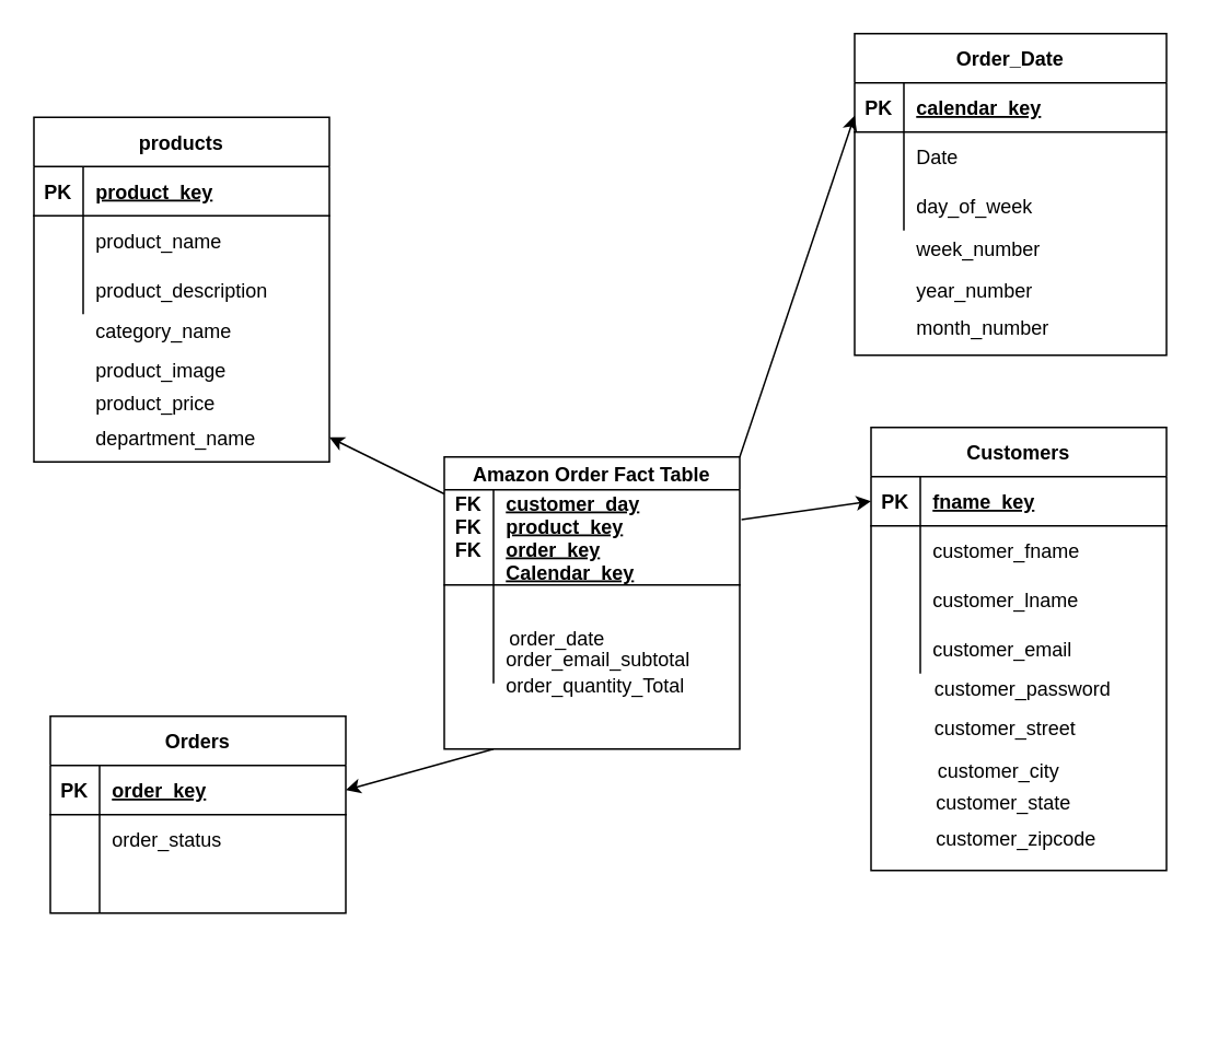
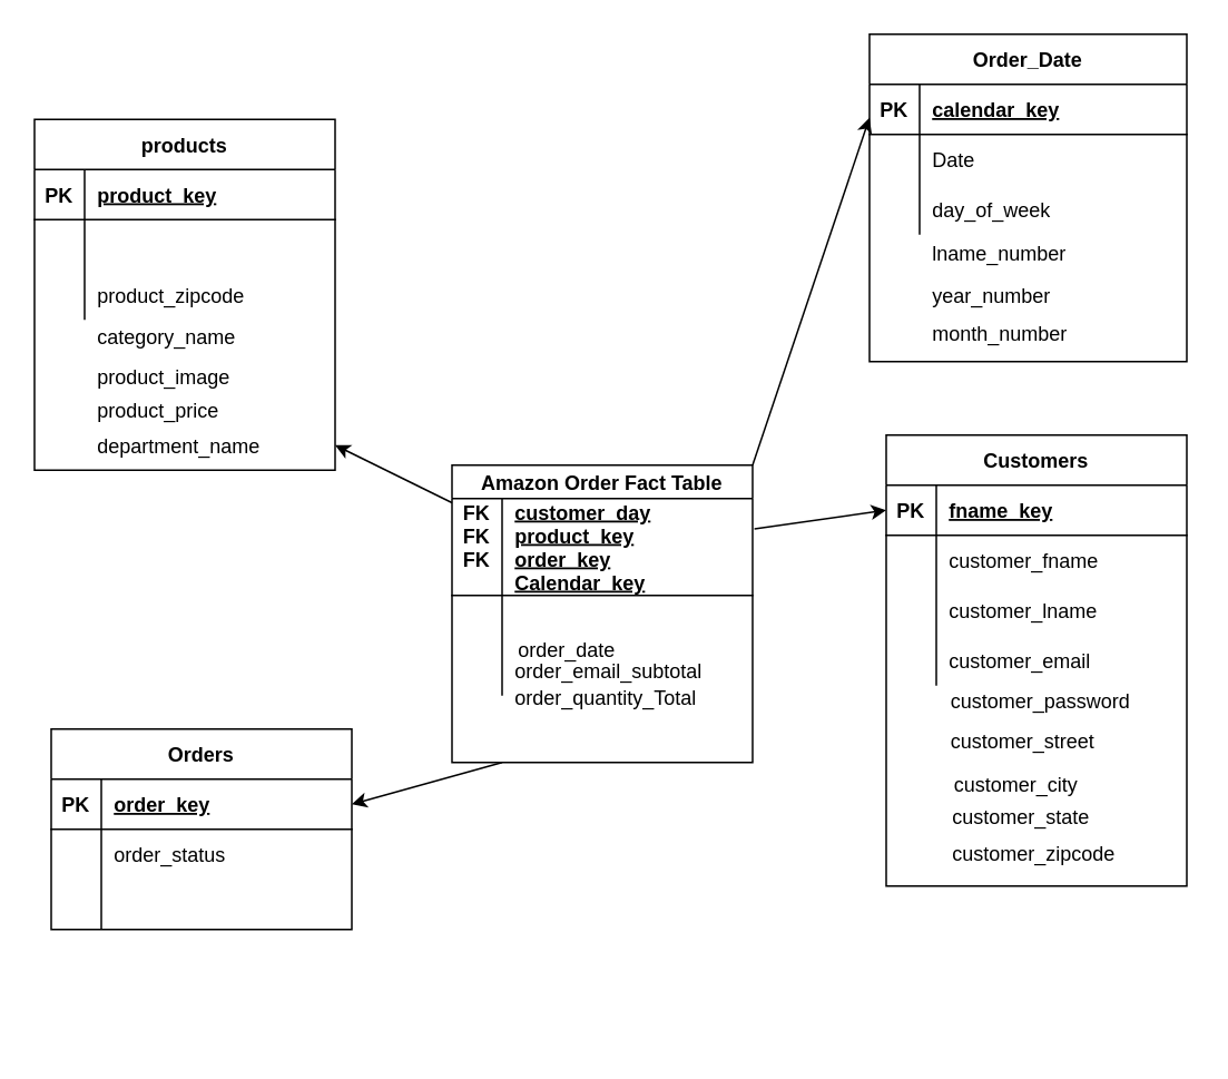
  <mxCell id="0" />
  <mxCell id="1" parent="0" />
  <mxCell id="2" value="Customers" style="shape=table;startSize=30;container=1;collapsible=1;childLayout=tableLayout;fixedRows=1;rowLines=0;fontStyle=1;align=center;resizeLast=1;" parent="1" vertex="1"><mxGeometry x="530" y="260" width="180" height="270" as="geometry" /></mxCell>
  <mxCell id="3" value="" style="shape=partialRectangle;collapsible=0;dropTarget=0;pointerEvents=0;fillColor=none;top=0;left=0;bottom=1;right=0;points=[[0,0.5],[1,0.5]];portConstraint=eastwest;" parent="2" vertex="1"><mxGeometry y="30" width="180" height="30" as="geometry" /></mxCell>
  <mxCell id="4" value="PK" style="shape=partialRectangle;connectable=0;fillColor=none;top=0;left=0;bottom=0;right=0;fontStyle=1;overflow=hidden;" parent="3" vertex="1"><mxGeometry width="30" height="30" as="geometry" /></mxCell>
  <mxCell id="5" value="fname_key" style="shape=partialRectangle;connectable=0;fillColor=none;top=0;left=0;bottom=0;right=0;align=left;spacingLeft=6;fontStyle=5;overflow=hidden;" parent="3" vertex="1"><mxGeometry x="30" width="150" height="30" as="geometry" /></mxCell>
  <mxCell id="6" value="" style="shape=partialRectangle;collapsible=0;dropTarget=0;pointerEvents=0;fillColor=none;top=0;left=0;bottom=0;right=0;points=[[0,0.5],[1,0.5]];portConstraint=eastwest;" parent="2" vertex="1"><mxGeometry y="60" width="180" height="30" as="geometry" /></mxCell>
  <mxCell id="7" value="" style="shape=partialRectangle;connectable=0;fillColor=none;top=0;left=0;bottom=0;right=0;editable=1;overflow=hidden;" parent="6" vertex="1"><mxGeometry width="30" height="30" as="geometry" /></mxCell>
  <mxCell id="8" value="customer_fname" style="shape=partialRectangle;connectable=0;fillColor=none;top=0;left=0;bottom=0;right=0;align=left;spacingLeft=6;overflow=hidden;" parent="6" vertex="1"><mxGeometry x="30" width="150" height="30" as="geometry" /></mxCell>
  <mxCell id="9" value="" style="shape=partialRectangle;collapsible=0;dropTarget=0;pointerEvents=0;fillColor=none;top=0;left=0;bottom=0;right=0;points=[[0,0.5],[1,0.5]];portConstraint=eastwest;" parent="2" vertex="1"><mxGeometry y="90" width="180" height="30" as="geometry" /></mxCell>
  <mxCell id="10" value="" style="shape=partialRectangle;connectable=0;fillColor=none;top=0;left=0;bottom=0;right=0;editable=1;overflow=hidden;" parent="9" vertex="1"><mxGeometry width="30" height="30" as="geometry" /></mxCell>
  <mxCell id="11" value="customer_lname" style="shape=partialRectangle;connectable=0;fillColor=none;top=0;left=0;bottom=0;right=0;align=left;spacingLeft=6;overflow=hidden;" parent="9" vertex="1"><mxGeometry x="30" width="150" height="30" as="geometry" /></mxCell>
  <mxCell id="12" value="" style="shape=partialRectangle;collapsible=0;dropTarget=0;pointerEvents=0;fillColor=none;top=0;left=0;bottom=0;right=0;points=[[0,0.5],[1,0.5]];portConstraint=eastwest;" parent="2" vertex="1"><mxGeometry y="120" width="180" height="30" as="geometry" /></mxCell>
  <mxCell id="13" value="" style="shape=partialRectangle;connectable=0;fillColor=none;top=0;left=0;bottom=0;right=0;editable=1;overflow=hidden;" parent="12" vertex="1"><mxGeometry width="30" height="30" as="geometry" /></mxCell>
  <mxCell id="14" value="customer_email" style="shape=partialRectangle;connectable=0;fillColor=none;top=0;left=0;bottom=0;right=0;align=left;spacingLeft=6;overflow=hidden;" parent="12" vertex="1"><mxGeometry x="30" width="150" height="30" as="geometry" /></mxCell>
  <mxCell id="15" value="customer_password" style="shape=partialRectangle;connectable=0;fillColor=none;top=0;left=0;bottom=0;right=0;align=left;spacingLeft=6;overflow=hidden;" parent="1" vertex="1"><mxGeometry x="561" y="404" width="150" height="30" as="geometry" /></mxCell>
  <mxCell id="16" value="customer_street" style="shape=partialRectangle;connectable=0;fillColor=none;top=0;left=0;bottom=0;right=0;align=left;spacingLeft=6;overflow=hidden;" parent="1" vertex="1"><mxGeometry x="561" y="428" width="150" height="30" as="geometry" /></mxCell>
  <mxCell id="17" value="customer_city" style="shape=partialRectangle;connectable=0;fillColor=none;top=0;left=0;bottom=0;right=0;align=left;spacingLeft=6;overflow=hidden;" parent="1" vertex="1"><mxGeometry x="563" y="454" width="150" height="30" as="geometry" /></mxCell>
  <mxCell id="18" value="customer_state" style="shape=partialRectangle;connectable=0;fillColor=none;top=0;left=0;bottom=0;right=0;align=left;spacingLeft=6;overflow=hidden;" parent="1" vertex="1"><mxGeometry x="562" y="473" width="150" height="30" as="geometry" /></mxCell>
  <mxCell id="19" value="customer_zipcode" style="shape=partialRectangle;connectable=0;fillColor=none;top=0;left=0;bottom=0;right=0;align=left;spacingLeft=6;overflow=hidden;" parent="1" vertex="1"><mxGeometry x="562" y="495" width="150" height="30" as="geometry" /></mxCell>
  <mxCell id="20" value="" style="shape=partialRectangle;collapsible=0;dropTarget=0;pointerEvents=0;fillColor=none;top=0;left=0;bottom=0;right=0;points=[[0,0.5],[1,0.5]];portConstraint=eastwest;" parent="1" vertex="1"><mxGeometry x="310" y="594" width="180" height="30" as="geometry" /></mxCell>
  <mxCell id="21" value="" style="shape=partialRectangle;connectable=0;fillColor=none;top=0;left=0;bottom=0;right=0;editable=1;overflow=hidden;" parent="20" vertex="1"><mxGeometry width="30" height="30" as="geometry" /></mxCell>
  <mxCell id="22" value="products" style="shape=table;startSize=30;container=1;collapsible=1;childLayout=tableLayout;fixedRows=1;rowLines=0;fontStyle=1;align=center;resizeLast=1;" parent="1" vertex="1"><mxGeometry x="20" y="71" width="180" height="210" as="geometry" /></mxCell>
  <mxCell id="23" value="" style="shape=partialRectangle;collapsible=0;dropTarget=0;pointerEvents=0;fillColor=none;top=0;left=0;bottom=1;right=0;points=[[0,0.5],[1,0.5]];portConstraint=eastwest;" parent="22" vertex="1"><mxGeometry y="30" width="180" height="30" as="geometry" /></mxCell>
  <mxCell id="24" value="PK" style="shape=partialRectangle;connectable=0;fillColor=none;top=0;left=0;bottom=0;right=0;fontStyle=1;overflow=hidden;" parent="23" vertex="1"><mxGeometry width="30" height="30" as="geometry" /></mxCell>
  <mxCell id="25" value="product_key" style="shape=partialRectangle;connectable=0;fillColor=none;top=0;left=0;bottom=0;right=0;align=left;spacingLeft=6;fontStyle=5;overflow=hidden;" parent="23" vertex="1"><mxGeometry x="30" width="150" height="30" as="geometry" /></mxCell>
  <mxCell id="26" value="" style="shape=partialRectangle;collapsible=0;dropTarget=0;pointerEvents=0;fillColor=none;top=0;left=0;bottom=0;right=0;points=[[0,0.5],[1,0.5]];portConstraint=eastwest;" parent="22" vertex="1"><mxGeometry y="60" width="180" height="30" as="geometry" /></mxCell>
  <mxCell id="27" value="" style="shape=partialRectangle;connectable=0;fillColor=none;top=0;left=0;bottom=0;right=0;editable=1;overflow=hidden;" parent="26" vertex="1"><mxGeometry width="30" height="30" as="geometry" /></mxCell>
- <mxCell id="28" value="product_name" style="shape=partialRectangle;connectable=0;fillColor=none;top=0;left=0;bottom=0;right=0;align=left;spacingLeft=6;overflow=hidden;" parent="26" vertex="1"><mxGeometry x="30" width="150" height="30" as="geometry" /></mxCell>
  <mxCell id="29" value="" style="shape=partialRectangle;collapsible=0;dropTarget=0;pointerEvents=0;fillColor=none;top=0;left=0;bottom=0;right=0;points=[[0,0.5],[1,0.5]];portConstraint=eastwest;" parent="22" vertex="1"><mxGeometry y="90" width="180" height="30" as="geometry" /></mxCell>
  <mxCell id="30" value="" style="shape=partialRectangle;connectable=0;fillColor=none;top=0;left=0;bottom=0;right=0;editable=1;overflow=hidden;" parent="29" vertex="1"><mxGeometry width="30" height="30" as="geometry" /></mxCell>
- <mxCell id="31" value="product_description" style="shape=partialRectangle;connectable=0;fillColor=none;top=0;left=0;bottom=0;right=0;align=left;spacingLeft=6;overflow=hidden;" parent="29" vertex="1"><mxGeometry x="30" width="150" height="30" as="geometry" /></mxCell>
+ <mxCell id="31" value="product_zipcode" style="shape=partialRectangle;connectable=0;fillColor=none;top=0;left=0;bottom=0;right=0;align=left;spacingLeft=6;overflow=hidden;" parent="29" vertex="1"><mxGeometry x="30" width="150" height="30" as="geometry" /></mxCell>
  <mxCell id="32" value="" style="shape=partialRectangle;collapsible=0;dropTarget=0;pointerEvents=0;fillColor=none;top=0;left=0;bottom=0;right=0;points=[[0,0.5],[1,0.5]];portConstraint=eastwest;" parent="1" vertex="1"><mxGeometry x="510" y="180" width="180" height="30" as="geometry" /></mxCell>
  <mxCell id="33" value="" style="shape=partialRectangle;connectable=0;fillColor=none;top=0;left=0;bottom=0;right=0;editable=1;overflow=hidden;" parent="32" vertex="1"><mxGeometry width="30" height="30" as="geometry" /></mxCell>
  <mxCell id="34" value="" style="shape=partialRectangle;collapsible=0;dropTarget=0;pointerEvents=0;fillColor=none;top=0;left=0;bottom=0;right=0;points=[[0,0.5],[1,0.5]];portConstraint=eastwest;" parent="1" vertex="1"><mxGeometry x="510" y="176" width="180" height="30" as="geometry" /></mxCell>
  <mxCell id="35" value="" style="shape=partialRectangle;connectable=0;fillColor=none;top=0;left=0;bottom=0;right=0;editable=1;overflow=hidden;" parent="34" vertex="1"><mxGeometry x="-4" y="-49" width="30" height="30" as="geometry" /></mxCell>
  <mxCell id="36" value="Amazon Order Fact Table" style="shape=table;startSize=20;container=1;collapsible=1;childLayout=tableLayout;fixedRows=1;rowLines=0;fontStyle=1;align=center;resizeLast=1;" parent="1" vertex="1"><mxGeometry x="270" y="278" width="180" height="178" as="geometry" /></mxCell>
  <mxCell id="37" value="" style="shape=partialRectangle;collapsible=0;dropTarget=0;pointerEvents=0;fillColor=none;top=0;left=0;bottom=1;right=0;points=[[0,0.5],[1,0.5]];portConstraint=eastwest;" parent="36" vertex="1"><mxGeometry y="20" width="180" height="58" as="geometry" /></mxCell>
  <mxCell id="38" value="FK&#10;FK&#10;FK&#10;" style="shape=partialRectangle;connectable=0;fillColor=none;top=0;left=0;bottom=0;right=0;fontStyle=1;overflow=hidden;" parent="37" vertex="1"><mxGeometry width="30" height="58" as="geometry" /></mxCell>
  <mxCell id="39" value="customer_day&#10;product_key&#10;order_key&#10;Calendar_key&#10;&#10;&#10;" style="shape=partialRectangle;connectable=0;fillColor=none;top=0;left=0;bottom=0;right=0;align=left;spacingLeft=6;fontStyle=5;overflow=hidden;" parent="37" vertex="1"><mxGeometry x="30" width="150" height="58" as="geometry" /></mxCell>
  <mxCell id="40" value="" style="shape=partialRectangle;collapsible=0;dropTarget=0;pointerEvents=0;fillColor=none;top=0;left=0;bottom=0;right=0;points=[[0,0.5],[1,0.5]];portConstraint=eastwest;" parent="36" vertex="1"><mxGeometry y="78" width="180" height="30" as="geometry" /></mxCell>
  <mxCell id="41" value="" style="shape=partialRectangle;connectable=0;fillColor=none;top=0;left=0;bottom=0;right=0;editable=1;overflow=hidden;" parent="40" vertex="1"><mxGeometry width="30" height="30" as="geometry" /></mxCell>
  <mxCell id="42" value="" style="shape=partialRectangle;connectable=0;fillColor=none;top=0;left=0;bottom=0;right=0;align=left;spacingLeft=6;overflow=hidden;" parent="40" vertex="1"><mxGeometry x="30" width="150" height="30" as="geometry" /></mxCell>
  <mxCell id="43" value="" style="shape=partialRectangle;collapsible=0;dropTarget=0;pointerEvents=0;fillColor=none;top=0;left=0;bottom=0;right=0;points=[[0,0.5],[1,0.5]];portConstraint=eastwest;" parent="36" vertex="1"><mxGeometry y="108" width="180" height="30" as="geometry" /></mxCell>
  <mxCell id="44" value="" style="shape=partialRectangle;connectable=0;fillColor=none;top=0;left=0;bottom=0;right=0;editable=1;overflow=hidden;" parent="43" vertex="1"><mxGeometry width="30" height="30" as="geometry" /></mxCell>
  <mxCell id="45" value="order_email_subtotal" style="shape=partialRectangle;connectable=0;fillColor=none;top=0;left=0;bottom=0;right=0;align=left;spacingLeft=6;overflow=hidden;" parent="43" vertex="1"><mxGeometry x="30" width="150" height="30" as="geometry" /></mxCell>
  <mxCell id="46" value="" style="endArrow=classic;html=1;exitX=1.006;exitY=0.312;exitDx=0;exitDy=0;exitPerimeter=0;entryX=0;entryY=0.5;entryDx=0;entryDy=0;" parent="1" source="37" target="3" edge="1"><mxGeometry width="50" height="50" relative="1" as="geometry"><mxPoint x="340" y="326" as="sourcePoint" /><mxPoint x="390" y="276" as="targetPoint" /></mxGeometry></mxCell>
  <mxCell id="47" value="" style="endArrow=classic;html=1;exitX=0;exitY=0.043;exitDx=0;exitDy=0;exitPerimeter=0;" parent="1" source="37" edge="1"><mxGeometry width="50" height="50" relative="1" as="geometry"><mxPoint x="340" y="216" as="sourcePoint" /><mxPoint x="200" y="266" as="targetPoint" /></mxGeometry></mxCell>
  <mxCell id="48" value="order_quantity_Total" style="shape=partialRectangle;connectable=0;fillColor=none;top=0;left=0;bottom=0;right=0;align=left;spacingLeft=6;overflow=hidden;" parent="1" vertex="1"><mxGeometry x="300" y="402" width="129" height="30" as="geometry" /></mxCell>
  <mxCell id="49" value="" style="shape=partialRectangle;collapsible=0;dropTarget=0;pointerEvents=0;fillColor=none;top=0;left=0;bottom=0;right=0;points=[[0,0.5],[1,0.5]];portConstraint=eastwest;" parent="1" vertex="1"><mxGeometry x="509" y="199" width="180" height="30" as="geometry" /></mxCell>
  <mxCell id="50" value="" style="shape=partialRectangle;connectable=0;fillColor=none;top=0;left=0;bottom=0;right=0;editable=1;overflow=hidden;" parent="49" vertex="1"><mxGeometry width="30" height="30" as="geometry" /></mxCell>
  <mxCell id="51" value="product_price" style="shape=partialRectangle;connectable=0;fillColor=none;top=0;left=0;bottom=0;right=0;align=left;spacingLeft=6;overflow=hidden;" parent="1" vertex="1"><mxGeometry x="50" y="230" width="150" height="30" as="geometry" /></mxCell>
  <mxCell id="52" value="product_image" style="shape=partialRectangle;connectable=0;fillColor=none;top=0;left=0;bottom=0;right=0;align=left;spacingLeft=6;overflow=hidden;" parent="1" vertex="1"><mxGeometry x="50" y="210" width="150" height="30" as="geometry" /></mxCell>
  <mxCell id="53" value="category_name" style="shape=partialRectangle;connectable=0;fillColor=none;top=0;left=0;bottom=0;right=0;align=left;spacingLeft=6;overflow=hidden;" parent="1" vertex="1"><mxGeometry x="50" y="186" width="150" height="30" as="geometry" /></mxCell>
  <mxCell id="54" value="department_name" style="shape=partialRectangle;connectable=0;fillColor=none;top=0;left=0;bottom=0;right=0;align=left;spacingLeft=6;overflow=hidden;" parent="1" vertex="1"><mxGeometry x="50" y="251" width="150" height="30" as="geometry" /></mxCell>
  <mxCell id="55" value="Order_Date" style="shape=table;startSize=30;container=1;collapsible=1;childLayout=tableLayout;fixedRows=1;rowLines=0;fontStyle=1;align=center;resizeLast=1;" parent="1" vertex="1"><mxGeometry x="520" y="20" width="190" height="196" as="geometry" /></mxCell>
  <mxCell id="56" value="" style="shape=partialRectangle;collapsible=0;dropTarget=0;pointerEvents=0;fillColor=none;top=0;left=0;bottom=1;right=0;points=[[0,0.5],[1,0.5]];portConstraint=eastwest;" parent="55" vertex="1"><mxGeometry y="30" width="190" height="30" as="geometry" /></mxCell>
  <mxCell id="57" value="PK" style="shape=partialRectangle;connectable=0;fillColor=none;top=0;left=0;bottom=0;right=0;fontStyle=1;overflow=hidden;" parent="56" vertex="1"><mxGeometry width="30" height="30" as="geometry" /></mxCell>
  <mxCell id="58" value="calendar_key" style="shape=partialRectangle;connectable=0;fillColor=none;top=0;left=0;bottom=0;right=0;align=left;spacingLeft=6;fontStyle=5;overflow=hidden;" parent="56" vertex="1"><mxGeometry x="30" width="160" height="30" as="geometry" /></mxCell>
  <mxCell id="59" value="" style="shape=partialRectangle;collapsible=0;dropTarget=0;pointerEvents=0;fillColor=none;top=0;left=0;bottom=0;right=0;points=[[0,0.5],[1,0.5]];portConstraint=eastwest;" parent="55" vertex="1"><mxGeometry y="60" width="190" height="30" as="geometry" /></mxCell>
  <mxCell id="60" value="" style="shape=partialRectangle;connectable=0;fillColor=none;top=0;left=0;bottom=0;right=0;editable=1;overflow=hidden;" parent="59" vertex="1"><mxGeometry width="30" height="30" as="geometry" /></mxCell>
  <mxCell id="61" value="Date" style="shape=partialRectangle;connectable=0;fillColor=none;top=0;left=0;bottom=0;right=0;align=left;spacingLeft=6;overflow=hidden;" parent="59" vertex="1"><mxGeometry x="30" width="160" height="30" as="geometry" /></mxCell>
  <mxCell id="62" value="" style="shape=partialRectangle;collapsible=0;dropTarget=0;pointerEvents=0;fillColor=none;top=0;left=0;bottom=0;right=0;points=[[0,0.5],[1,0.5]];portConstraint=eastwest;" parent="55" vertex="1"><mxGeometry y="90" width="190" height="30" as="geometry" /></mxCell>
  <mxCell id="63" value="" style="shape=partialRectangle;connectable=0;fillColor=none;top=0;left=0;bottom=0;right=0;editable=1;overflow=hidden;" parent="62" vertex="1"><mxGeometry width="30" height="30" as="geometry" /></mxCell>
  <mxCell id="64" value="day_of_week" style="shape=partialRectangle;connectable=0;fillColor=none;top=0;left=0;bottom=0;right=0;align=left;spacingLeft=6;overflow=hidden;" parent="62" vertex="1"><mxGeometry x="30" width="160" height="30" as="geometry" /></mxCell>
  <mxCell id="65" value="" style="shape=partialRectangle;collapsible=0;dropTarget=0;pointerEvents=0;fillColor=none;top=0;left=0;bottom=0;right=0;points=[[0,0.5],[1,0.5]];portConstraint=eastwest;" parent="1" vertex="1"><mxGeometry x="520" y="136" width="190" height="30" as="geometry" /></mxCell>
  <mxCell id="66" value="" style="shape=partialRectangle;connectable=0;fillColor=none;top=0;left=0;bottom=0;right=0;editable=1;overflow=hidden;" parent="65" vertex="1"><mxGeometry width="30" height="30" as="geometry" /></mxCell>
- <mxCell id="67" value="week_number" style="shape=partialRectangle;connectable=0;fillColor=none;top=0;left=0;bottom=0;right=0;align=left;spacingLeft=6;overflow=hidden;" parent="65" vertex="1"><mxGeometry x="30" width="160" height="30" as="geometry" /></mxCell>
+ <mxCell id="67" value="lname_number" style="shape=partialRectangle;connectable=0;fillColor=none;top=0;left=0;bottom=0;right=0;align=left;spacingLeft=6;overflow=hidden;" parent="65" vertex="1"><mxGeometry x="30" width="160" height="30" as="geometry" /></mxCell>
  <mxCell id="68" value="" style="endArrow=classic;html=1;exitX=1;exitY=0;exitDx=0;exitDy=0;entryX=0;entryY=0.667;entryDx=0;entryDy=0;entryPerimeter=0;" parent="1" source="36" target="56" edge="1"><mxGeometry width="50" height="50" relative="1" as="geometry"><mxPoint x="370" y="236" as="sourcePoint" /><mxPoint x="420" y="186" as="targetPoint" /></mxGeometry></mxCell>
  <mxCell id="69" value="month_number" style="shape=partialRectangle;connectable=0;fillColor=none;top=0;left=0;bottom=0;right=0;align=left;spacingLeft=6;overflow=hidden;" parent="1" vertex="1"><mxGeometry x="550" y="184" width="160" height="30" as="geometry" /></mxCell>
  <mxCell id="70" value="year_number" style="shape=partialRectangle;connectable=0;fillColor=none;top=0;left=0;bottom=0;right=0;align=left;spacingLeft=6;overflow=hidden;" parent="1" vertex="1"><mxGeometry x="550" y="161" width="160" height="30" as="geometry" /></mxCell>
  <mxCell id="71" value="order_date" style="shape=partialRectangle;connectable=0;fillColor=none;top=0;left=0;bottom=0;right=0;align=left;spacingLeft=6;overflow=hidden;" parent="1" vertex="1"><mxGeometry x="302" y="376" width="150" height="25" as="geometry" /></mxCell>
  <mxCell id="72" value="Orders" style="shape=table;startSize=30;container=1;collapsible=1;childLayout=tableLayout;fixedRows=1;rowLines=0;fontStyle=1;align=center;resizeLast=1;" parent="1" vertex="1"><mxGeometry x="30" y="436" width="180" height="120" as="geometry" /></mxCell>
  <mxCell id="73" value="" style="shape=partialRectangle;collapsible=0;dropTarget=0;pointerEvents=0;fillColor=none;top=0;left=0;bottom=1;right=0;points=[[0,0.5],[1,0.5]];portConstraint=eastwest;" parent="72" vertex="1"><mxGeometry y="30" width="180" height="30" as="geometry" /></mxCell>
  <mxCell id="74" value="PK" style="shape=partialRectangle;connectable=0;fillColor=none;top=0;left=0;bottom=0;right=0;fontStyle=1;overflow=hidden;" parent="73" vertex="1"><mxGeometry width="30" height="30" as="geometry" /></mxCell>
  <mxCell id="75" value="order_key" style="shape=partialRectangle;connectable=0;fillColor=none;top=0;left=0;bottom=0;right=0;align=left;spacingLeft=6;fontStyle=5;overflow=hidden;" parent="73" vertex="1"><mxGeometry x="30" width="150" height="30" as="geometry" /></mxCell>
  <mxCell id="76" value="" style="shape=partialRectangle;collapsible=0;dropTarget=0;pointerEvents=0;fillColor=none;top=0;left=0;bottom=0;right=0;points=[[0,0.5],[1,0.5]];portConstraint=eastwest;" parent="72" vertex="1"><mxGeometry y="60" width="180" height="30" as="geometry" /></mxCell>
  <mxCell id="77" value="" style="shape=partialRectangle;connectable=0;fillColor=none;top=0;left=0;bottom=0;right=0;editable=1;overflow=hidden;" parent="76" vertex="1"><mxGeometry width="30" height="30" as="geometry" /></mxCell>
  <mxCell id="78" value="order_status" style="shape=partialRectangle;connectable=0;fillColor=none;top=0;left=0;bottom=0;right=0;align=left;spacingLeft=6;overflow=hidden;" parent="76" vertex="1"><mxGeometry x="30" width="150" height="30" as="geometry" /></mxCell>
  <mxCell id="79" value="" style="shape=partialRectangle;collapsible=0;dropTarget=0;pointerEvents=0;fillColor=none;top=0;left=0;bottom=0;right=0;points=[[0,0.5],[1,0.5]];portConstraint=eastwest;" parent="72" vertex="1"><mxGeometry y="90" width="180" height="30" as="geometry" /></mxCell>
  <mxCell id="80" value="" style="shape=partialRectangle;connectable=0;fillColor=none;top=0;left=0;bottom=0;right=0;editable=1;overflow=hidden;" parent="79" vertex="1"><mxGeometry width="30" height="30" as="geometry" /></mxCell>
  <mxCell id="81" value="" style="shape=partialRectangle;connectable=0;fillColor=none;top=0;left=0;bottom=0;right=0;align=left;spacingLeft=6;overflow=hidden;" parent="79" vertex="1"><mxGeometry x="30" width="150" height="30" as="geometry" /></mxCell>
  <mxCell id="82" value="" style="endArrow=classic;html=1;entryX=1;entryY=0.5;entryDx=0;entryDy=0;" parent="1" target="73" edge="1"><mxGeometry width="50" height="50" relative="1" as="geometry"><mxPoint x="300" y="456" as="sourcePoint" /><mxPoint x="390" y="456" as="targetPoint" /></mxGeometry></mxCell>
